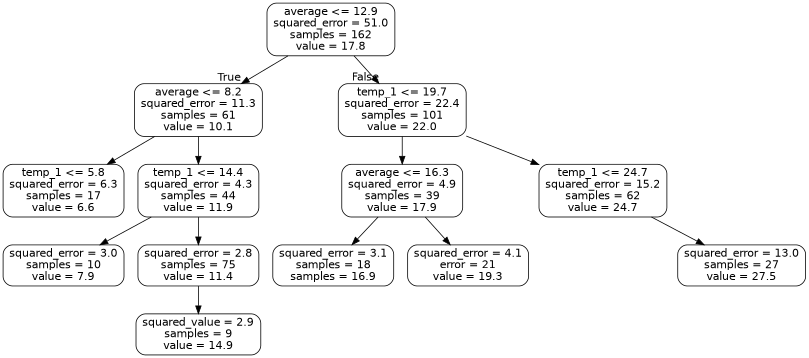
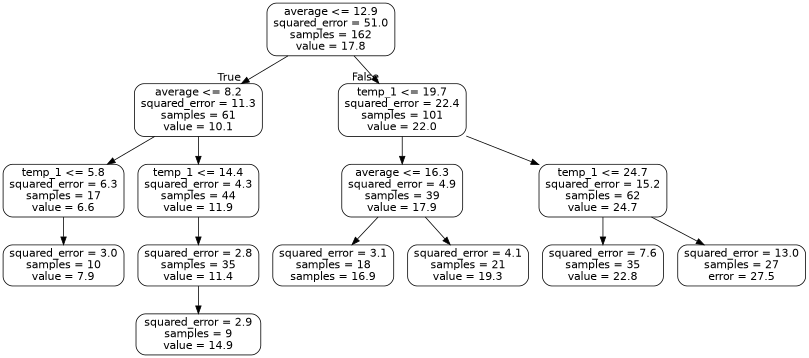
  digraph {
    node [color=black fontname=helvetica shape=box style=rounded]
    edge [fontname=helvetica]
    n1 [label="average <= 12.9\nsquared_error = 51.0\nsamples = 162\nvalue = 17.8"]
    n2 [label="average <= 8.2\nsquared_error = 11.3\nsamples = 61\nvalue = 10.1"]
    n3 [label="temp_1 <= 19.7\nsquared_error = 22.4\nsamples = 101\nvalue = 22.0"]
    n4 [label="temp_1 <= 5.8\nsquared_error = 6.3\nsamples = 17\nvalue = 6.6"]
    n5 [label="temp_1 <= 14.4\nsquared_error = 4.3\nsamples = 44\nvalue = 11.9"]
    n6 [label="average <= 16.3\nsquared_error = 4.9\nsamples = 39\nvalue = 17.9"]
    n7 [label="temp_1 <= 24.7\nsquared_error = 15.2\nsamples = 62\nvalue = 24.7"]
    n8 [label="squared_error = 3.0\nsamples = 10\nvalue = 7.9"]
-   n9 [label="squared_error = 2.8\nsamples = 75\nvalue = 11.4"]
-   n10 [label="squared_value = 2.9\nsamples = 9\nvalue = 14.9"]
+   n9 [label="squared_error = 2.8\nsamples = 35\nvalue = 11.4"]
+   n10 [label="squared_error = 2.9\nsamples = 9\nvalue = 14.9"]
    n11 [label="squared_error = 3.1\nsamples = 18\nsamples = 16.9"]
-   n12 [label="squared_error = 4.1\nerror = 21\nvalue = 19.3"]
-   n14 [label="squared_error = 13.0\nsamples = 27\nvalue = 27.5"]
+   n12 [label="squared_error = 4.1\nsamples = 21\nvalue = 19.3"]
+   n13 [label="squared_error = 7.6\nsamples = 35\nvalue = 22.8"]
+   n14 [label="squared_error = 13.0\nsamples = 27\nerror = 27.5"]
    n1 -> n2 [headlabel=True labelangle=45 labeldistance=2.5]
    n1 -> n3 [headlabel=False labelangle=-45 labeldistance=2.5]
    n2 -> n4
    n2 -> n5
    n3 -> n6
    n3 -> n7
-   n5 -> n8
+   n4 -> n8
    n5 -> n9
    n6 -> n11
    n6 -> n12
+   n7 -> n13
    n7 -> n14
    n9 -> n10
  }
